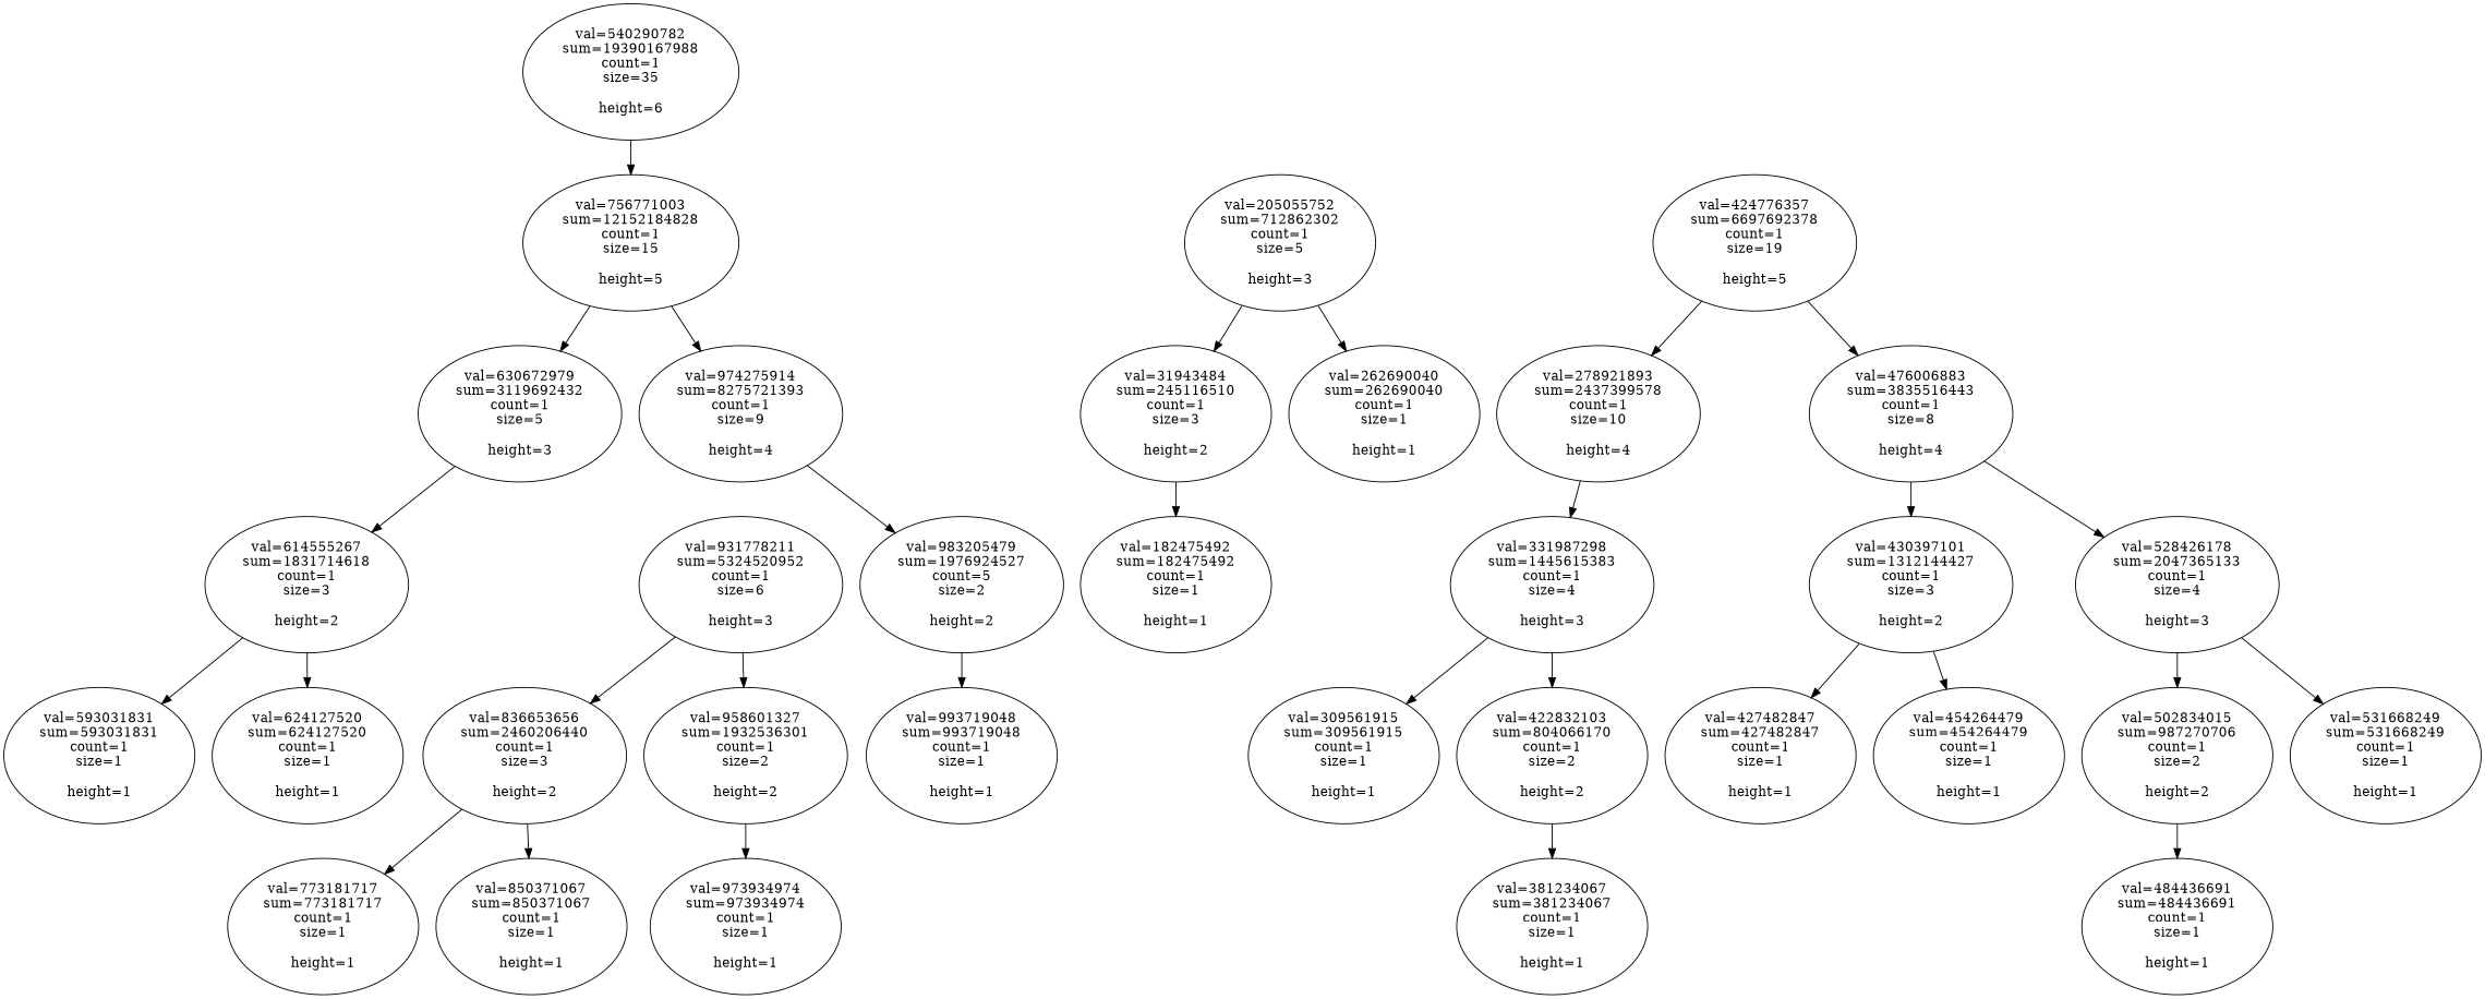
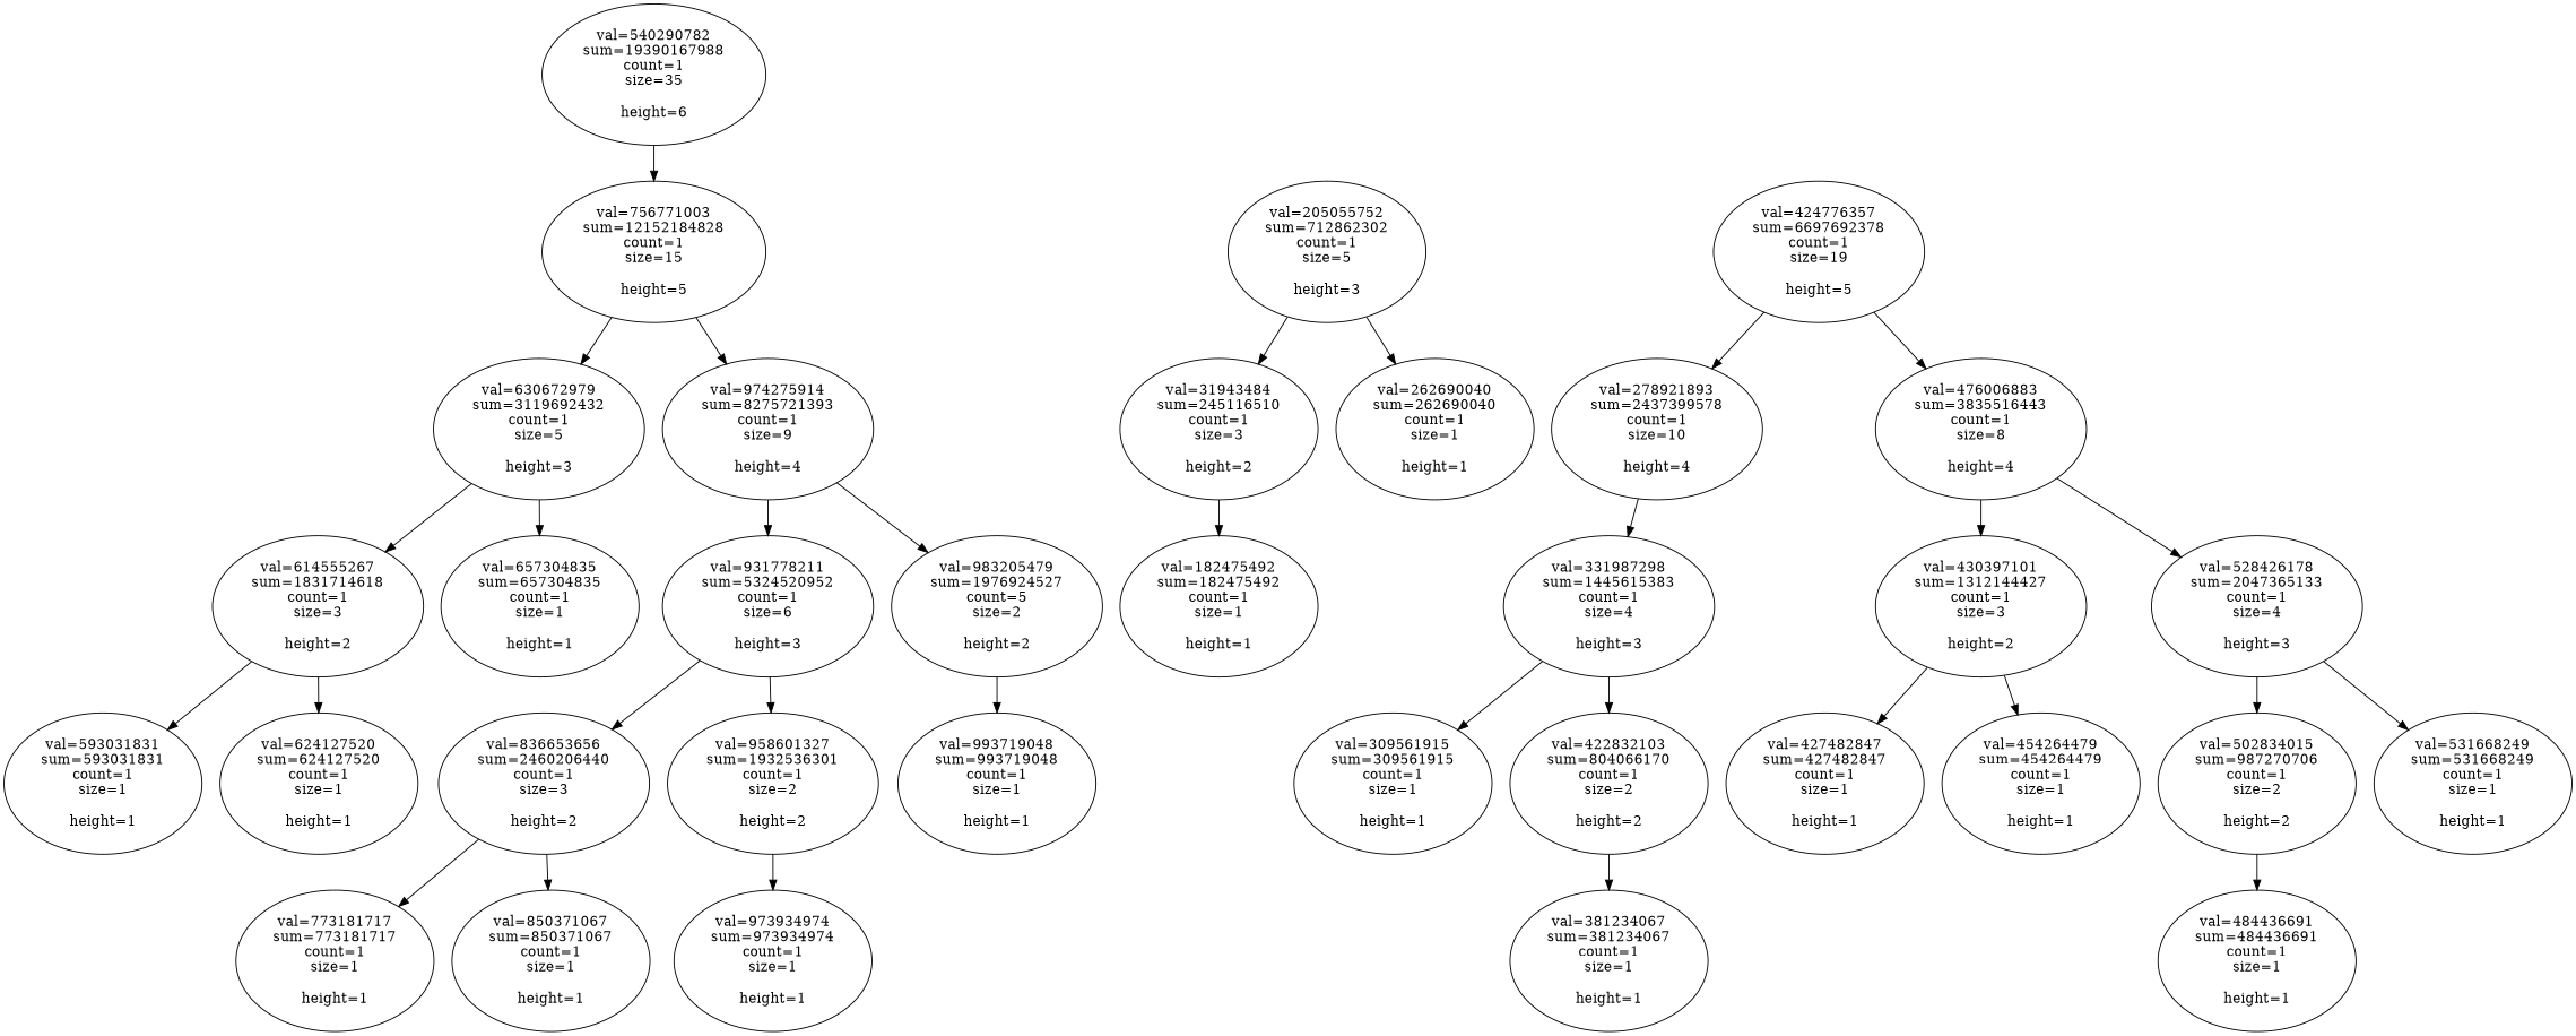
  digraph {
    n1 [label=<val=540290782<BR/>sum=19390167988<BR/>count=1<BR/>size=35<BR/><BR/>height=6<BR/>>]
    n2 [label=<val=756771003<BR/>sum=12152184828<BR/>count=1<BR/>size=15<BR/><BR/>height=5<BR/>>]
    n3 [label=<val=31943484<BR/>sum=245116510<BR/>count=1<BR/>size=3<BR/><BR/>height=2<BR/>>]
    n4 [label=<val=182475492<BR/>sum=182475492<BR/>count=1<BR/>size=1<BR/><BR/>height=1<BR/>>]
    n5 [label=<val=205055752<BR/>sum=712862302<BR/>count=1<BR/>size=5<BR/><BR/>height=3<BR/>>]
    n6 [label=<val=262690040<BR/>sum=262690040<BR/>count=1<BR/>size=1<BR/><BR/>height=1<BR/>>]
    n7 [label=<val=278921893<BR/>sum=2437399578<BR/>count=1<BR/>size=10<BR/><BR/>height=4<BR/>>]
    n8 [label=<val=331987298<BR/>sum=1445615383<BR/>count=1<BR/>size=4<BR/><BR/>height=3<BR/>>]
    n9 [label=<val=309561915<BR/>sum=309561915<BR/>count=1<BR/>size=1<BR/><BR/>height=1<BR/>>]
    n10 [label=<val=422832103<BR/>sum=804066170<BR/>count=1<BR/>size=2<BR/><BR/>height=2<BR/>>]
    n11 [label=<val=381234067<BR/>sum=381234067<BR/>count=1<BR/>size=1<BR/><BR/>height=1<BR/>>]
    n12 [label=<val=424776357<BR/>sum=6697692378<BR/>count=1<BR/>size=19<BR/><BR/>height=5<BR/>>]
    n13 [label=<val=476006883<BR/>sum=3835516443<BR/>count=1<BR/>size=8<BR/><BR/>height=4<BR/>>]
    n14 [label=<val=430397101<BR/>sum=1312144427<BR/>count=1<BR/>size=3<BR/><BR/>height=2<BR/>>]
    n15 [label=<val=528426178<BR/>sum=2047365133<BR/>count=1<BR/>size=4<BR/><BR/>height=3<BR/>>]
    n16 [label=<val=427482847<BR/>sum=427482847<BR/>count=1<BR/>size=1<BR/><BR/>height=1<BR/>>]
    n17 [label=<val=454264479<BR/>sum=454264479<BR/>count=1<BR/>size=1<BR/><BR/>height=1<BR/>>]
    n18 [label=<val=502834015<BR/>sum=987270706<BR/>count=1<BR/>size=2<BR/><BR/>height=2<BR/>>]
    n19 [label=<val=531668249<BR/>sum=531668249<BR/>count=1<BR/>size=1<BR/><BR/>height=1<BR/>>]
    n20 [label=<val=484436691<BR/>sum=484436691<BR/>count=1<BR/>size=1<BR/><BR/>height=1<BR/>>]
    n21 [label=<val=630672979<BR/>sum=3119692432<BR/>count=1<BR/>size=5<BR/><BR/>height=3<BR/>>]
    n22 [label=<val=974275914<BR/>sum=8275721393<BR/>count=1<BR/>size=9<BR/><BR/>height=4<BR/>>]
    n23 [label=<val=593031831<BR/>sum=593031831<BR/>count=1<BR/>size=1<BR/><BR/>height=1<BR/>>]
    n24 [label=<val=614555267<BR/>sum=1831714618<BR/>count=1<BR/>size=3<BR/><BR/>height=2<BR/>>]
    n25 [label=<val=624127520<BR/>sum=624127520<BR/>count=1<BR/>size=1<BR/><BR/>height=1<BR/>>]
+   n26 [label=<val=657304835<BR/>sum=657304835<BR/>count=1<BR/>size=1<BR/><BR/>height=1<BR/>>]
    n27 [label=<val=931778211<BR/>sum=5324520952<BR/>count=1<BR/>size=6<BR/><BR/>height=3<BR/>>]
    n28 [label=<val=983205479<BR/>sum=1976924527<BR/>count=5<BR/>size=2<BR/><BR/>height=2<BR/>>]
    n29 [label=<val=773181717<BR/>sum=773181717<BR/>count=1<BR/>size=1<BR/><BR/>height=1<BR/>>]
    n30 [label=<val=836653656<BR/>sum=2460206440<BR/>count=1<BR/>size=3<BR/><BR/>height=2<BR/>>]
    n31 [label=<val=850371067<BR/>sum=850371067<BR/>count=1<BR/>size=1<BR/><BR/>height=1<BR/>>]
    n32 [label=<val=958601327<BR/>sum=1932536301<BR/>count=1<BR/>size=2<BR/><BR/>height=2<BR/>>]
    n33 [label=<val=973934974<BR/>sum=973934974<BR/>count=1<BR/>size=1<BR/><BR/>height=1<BR/>>]
    n34 [label=<val=993719048<BR/>sum=993719048<BR/>count=1<BR/>size=1<BR/><BR/>height=1<BR/>>]
    subgraph sub_1 {
      rank=source
      n1
    }
    n1 -> n2
    n2 -> n21
    n2 -> n22
    n3 -> n4
    n5 -> n3
    n5 -> n6
    n7 -> n8
    n8 -> n9
    n8 -> n10
    n10 -> n11
    n12 -> n7
    n12 -> n13
    n13 -> n14
    n13 -> n15
    n14 -> n16
    n14 -> n17
    n15 -> n18
    n15 -> n19
    n18 -> n20
    n21 -> n24
+   n21 -> n26
+   n22 -> n27
    n22 -> n28
    n24 -> n23
    n24 -> n25
    n27 -> n30
    n27 -> n32
    n28 -> n34
    n30 -> n29
    n30 -> n31
    n32 -> n33
  }
